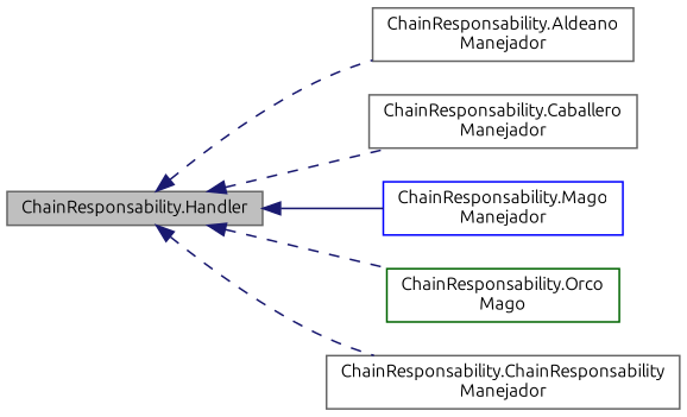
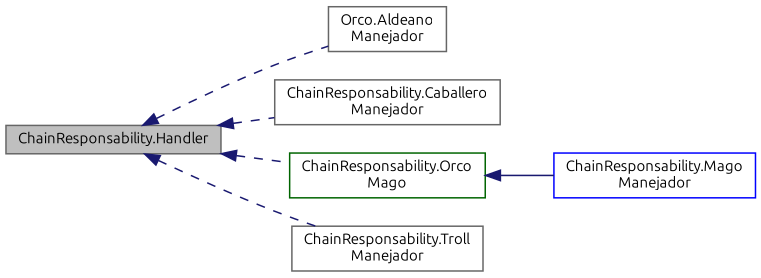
  digraph {
    fontname=Ubuntu
    rankdir=LR
    node [color=gray40 fillcolor=white fontname=Ubuntu fontsize=10 shape=record style=filled]
    edge [color=midnightblue dir=back fontname=Ubuntu fontsize=10 labelfontname=Helvetica labelfontsize=10 style=dashed]
    n1 [fillcolor=grey75 fontcolor=black height=0.2 label="ChainResponsability.Handler" width=0.4]
-   n2 [height=0.2 label="ChainResponsability.Aldeano\lManejador" width=0.4]
+   n2 [height=0.2 label="Orco.Aldeano\lManejador" width=0.4]
    n3 [height=0.2 label="ChainResponsability.Caballero\lManejador" width=0.4]
    n4 [color=blue height=0.2 label="ChainResponsability.Mago\lManejador" width=0.4]
    n5 [color=darkgreen height=0.2 label="ChainResponsability.Orco\lMago" width=0.4]
-   n6 [height=0.2 label="ChainResponsability.ChainResponsability\lManejador" width=0.4]
+   n6 [height=0.2 label="ChainResponsability.Troll\lManejador" width=0.4]
    n1 -> n2
    n1 -> n3
-   n1 -> n4 [style=solid]
+   n5 -> n4 [style=solid]
    n1 -> n5
    n1 -> n6
  }
